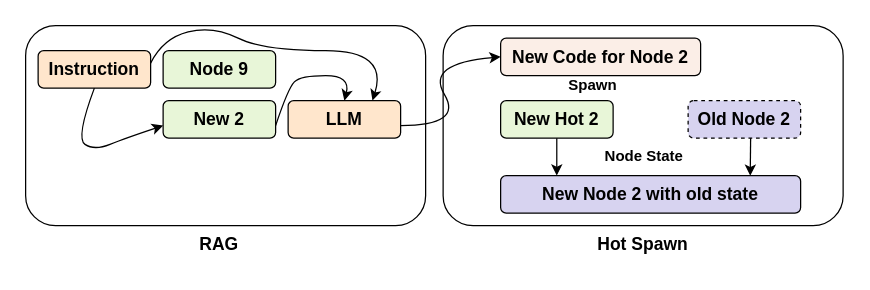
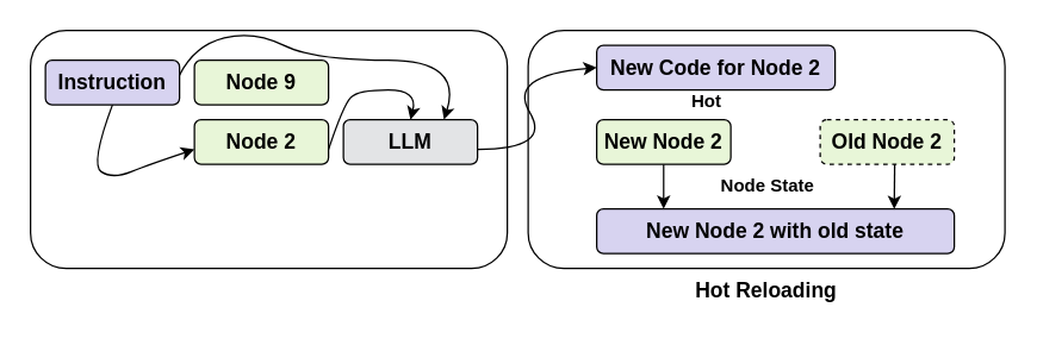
  <mxCell id="0" />
  <mxCell id="1" parent="0" />
  <mxCell id="2" value="" style="rounded=1;whiteSpace=wrap;html=1;fillColor=none;" vertex="1" parent="1"><mxGeometry x="20" y="20" width="320" height="160" as="geometry" /></mxCell>
  <mxCell id="3" value="&lt;b&gt;&lt;font style=&quot;font-size: 14px;&quot;&gt;Node 9&lt;/font&gt;&lt;/b&gt;" style="rounded=1;whiteSpace=wrap;html=1;fillColor=#E8F6D8;" vertex="1" parent="1"><mxGeometry x="130" y="40" width="90" height="30" as="geometry" /></mxCell>
- <mxCell id="4" value="&lt;b&gt;&lt;font style=&quot;font-size: 14px;&quot;&gt;New 2&lt;/font&gt;&lt;/b&gt;" style="rounded=1;whiteSpace=wrap;html=1;fillColor=#E8F6D8;" vertex="1" parent="1"><mxGeometry x="130" y="80" width="90" height="30" as="geometry" /></mxCell>
- <mxCell id="5" value="&lt;b&gt;&lt;font style=&quot;font-size: 14px;&quot;&gt;LLM&lt;/font&gt;&lt;/b&gt;" style="rounded=1;whiteSpace=wrap;html=1;fillColor=#ffe6cc;" vertex="1" parent="1"><mxGeometry x="230" y="80" width="90" height="30" as="geometry" /></mxCell>
- <mxCell id="6" value="&lt;font style=&quot;font-size: 14px;&quot;&gt;&lt;b&gt;Instruction&lt;/b&gt;&lt;/font&gt;" style="rounded=1;whiteSpace=wrap;html=1;fillColor=#ffe6cc;" vertex="1" parent="1"><mxGeometry x="30" y="40" width="90" height="30" as="geometry" /></mxCell>
+ <mxCell id="4" value="&lt;b&gt;&lt;font style=&quot;font-size: 14px;&quot;&gt;Node 2&lt;/font&gt;&lt;/b&gt;" style="rounded=1;whiteSpace=wrap;html=1;fillColor=#E8F6D8;" vertex="1" parent="1"><mxGeometry x="130" y="80" width="90" height="30" as="geometry" /></mxCell>
+ <mxCell id="5" value="&lt;b&gt;&lt;font style=&quot;font-size: 14px;&quot;&gt;LLM&lt;/font&gt;&lt;/b&gt;" style="rounded=1;whiteSpace=wrap;html=1;fillColor=#E3E4E6;" vertex="1" parent="1"><mxGeometry x="230" y="80" width="90" height="30" as="geometry" /></mxCell>
+ <mxCell id="6" value="&lt;font style=&quot;font-size: 14px;&quot;&gt;&lt;b&gt;Instruction&lt;/b&gt;&lt;/font&gt;" style="rounded=1;whiteSpace=wrap;html=1;fillColor=#D7D3F0;" vertex="1" parent="1"><mxGeometry x="30" y="40" width="90" height="30" as="geometry" /></mxCell>
  <mxCell id="7" value="" style="rounded=1;whiteSpace=wrap;html=1;fillColor=none;" vertex="1" parent="1"><mxGeometry x="354" y="20" width="320" height="160" as="geometry" /></mxCell>
- <mxCell id="8" value="&lt;b&gt;&lt;font style=&quot;font-size: 14px;&quot;&gt;New Hot 2&lt;/font&gt;&lt;/b&gt;" style="rounded=1;whiteSpace=wrap;html=1;fillColor=#E8F6D8;" vertex="1" parent="1"><mxGeometry x="400" y="80" width="90" height="30" as="geometry" /></mxCell>
- <mxCell id="9" value="&lt;b&gt;&lt;font style=&quot;font-size: 14px;&quot;&gt;Old Node 2&lt;/font&gt;&lt;/b&gt;" style="rounded=1;whiteSpace=wrap;html=1;fillColor=#d7d3f0;dashed=1;" vertex="1" parent="1"><mxGeometry x="550" y="80" width="90" height="30" as="geometry" /></mxCell>
+ <mxCell id="8" value="&lt;b&gt;&lt;font style=&quot;font-size: 14px;&quot;&gt;New Node 2&lt;/font&gt;&lt;/b&gt;" style="rounded=1;whiteSpace=wrap;html=1;fillColor=#E8F6D8;" vertex="1" parent="1"><mxGeometry x="400" y="80" width="90" height="30" as="geometry" /></mxCell>
+ <mxCell id="9" value="&lt;b&gt;&lt;font style=&quot;font-size: 14px;&quot;&gt;Old Node 2&lt;/font&gt;&lt;/b&gt;" style="rounded=1;whiteSpace=wrap;html=1;fillColor=#E8F6D8;dashed=1;" vertex="1" parent="1"><mxGeometry x="550" y="80" width="90" height="30" as="geometry" /></mxCell>
  <mxCell id="10" value="&lt;b&gt;&lt;font style=&quot;font-size: 14px;&quot;&gt;New Node 2 with old state&lt;/font&gt;&lt;/b&gt;" style="rounded=1;whiteSpace=wrap;html=1;fillColor=#d7d3f0;" vertex="1" parent="1"><mxGeometry x="400" y="140" width="240" height="30" as="geometry" /></mxCell>
- <mxCell id="11" value="&lt;b&gt;&lt;font style=&quot;font-size: 14px;&quot;&gt;New Code for Node 2&lt;/font&gt;&lt;/b&gt;" style="rounded=1;whiteSpace=wrap;html=1;fillColor=#FBEEE7;" vertex="1" parent="1"><mxGeometry x="400" y="30" width="160" height="30" as="geometry" /></mxCell>
- <mxCell id="12" value="&lt;b&gt;&lt;font style=&quot;font-size: 14px;&quot;&gt;RAG&lt;/font&gt;&lt;/b&gt;" style="text;html=1;align=center;verticalAlign=middle;whiteSpace=wrap;rounded=0;" vertex="1" parent="1"><mxGeometry x="145" y="180" width="60" height="30" as="geometry" /></mxCell>
- <mxCell id="13" value="&lt;b&gt;&lt;font style=&quot;font-size: 14px;&quot;&gt;Hot Spawn&lt;/font&gt;&lt;/b&gt;" style="text;html=1;align=center;verticalAlign=middle;whiteSpace=wrap;rounded=0;" vertex="1" parent="1"><mxGeometry x="461" y="180" width="106" height="30" as="geometry" /></mxCell>
+ <mxCell id="11" value="&lt;b&gt;&lt;font style=&quot;font-size: 14px;&quot;&gt;New Code for Node 2&lt;/font&gt;&lt;/b&gt;" style="rounded=1;whiteSpace=wrap;html=1;fillColor=#d7d3f0;" vertex="1" parent="1"><mxGeometry x="400" y="30" width="160" height="30" as="geometry" /></mxCell>
+ <mxCell id="13" value="&lt;b&gt;&lt;font style=&quot;font-size: 14px;&quot;&gt;Hot Reloading&lt;/font&gt;&lt;/b&gt;" style="text;html=1;align=center;verticalAlign=middle;whiteSpace=wrap;rounded=0;" vertex="1" parent="1"><mxGeometry x="461" y="180" width="106" height="30" as="geometry" /></mxCell>
  <mxCell id="14" value="" style="curved=1;endArrow=classic;html=1;rounded=0;entryX=0.75;entryY=0;entryDx=0;entryDy=0;" edge="1" parent="1" target="5"><mxGeometry width="50" height="50" relative="1" as="geometry"><mxPoint x="120" y="50" as="sourcePoint" /><mxPoint x="170" y="0" as="targetPoint" /><Array as="points"><mxPoint x="130" y="30" /><mxPoint x="170" y="20" /><mxPoint x="210" y="40" /><mxPoint x="310" y="40" /></Array></mxGeometry></mxCell>
  <mxCell id="15" value="" style="curved=1;endArrow=classic;html=1;rounded=0;exitX=0.5;exitY=1;exitDx=0;exitDy=0;" edge="1" parent="1" source="6"><mxGeometry width="50" height="50" relative="1" as="geometry"><mxPoint x="80" y="150" as="sourcePoint" /><mxPoint x="130" y="100" as="targetPoint" /><Array as="points"><mxPoint x="60" y="110" /><mxPoint x="75" y="120" /><mxPoint x="100" y="110" /></Array></mxGeometry></mxCell>
  <mxCell id="16" value="" style="curved=1;endArrow=classic;html=1;rounded=0;entryX=0.5;entryY=0;entryDx=0;entryDy=0;" edge="1" parent="1" target="5"><mxGeometry width="50" height="50" relative="1" as="geometry"><mxPoint x="220" y="100" as="sourcePoint" /><mxPoint x="270" y="50" as="targetPoint" /><Array as="points"><mxPoint x="230" y="70" /><mxPoint x="240" y="60" /><mxPoint x="280" y="60" /></Array></mxGeometry></mxCell>
  <mxCell id="17" value="" style="curved=1;endArrow=classic;html=1;rounded=0;entryX=0;entryY=0.5;entryDx=0;entryDy=0;" edge="1" parent="1" target="11"><mxGeometry width="50" height="50" relative="1" as="geometry"><mxPoint x="320" y="100" as="sourcePoint" /><mxPoint x="370" y="50" as="targetPoint" /><Array as="points"><mxPoint x="370" y="100" /><mxPoint x="340" y="50" /></Array></mxGeometry></mxCell>
  <mxCell id="18" value="" style="endArrow=classic;html=1;rounded=0;entryX=0.832;entryY=0.003;entryDx=0;entryDy=0;exitX=0.25;exitY=1;exitDx=0;exitDy=0;entryPerimeter=0;" edge="1" parent="1" target="10"><mxGeometry width="50" height="50" relative="1" as="geometry"><mxPoint x="600" y="110" as="sourcePoint" /><mxPoint x="600" y="130" as="targetPoint" /></mxGeometry></mxCell>
  <mxCell id="19" value="" style="endArrow=classic;html=1;rounded=0;entryX=0.832;entryY=0.003;entryDx=0;entryDy=0;exitX=0.25;exitY=1;exitDx=0;exitDy=0;entryPerimeter=0;" edge="1" parent="1"><mxGeometry width="50" height="50" relative="1" as="geometry"><mxPoint x="444.93" y="110" as="sourcePoint" /><mxPoint x="444.93" y="140" as="targetPoint" /></mxGeometry></mxCell>
- <mxCell id="20" value="&lt;font style=&quot;font-size: 12px;&quot;&gt;&lt;b&gt;Spawn&lt;/b&gt;&lt;/font&gt;" style="text;html=1;align=center;verticalAlign=middle;whiteSpace=wrap;rounded=0;" vertex="1" parent="1"><mxGeometry x="444" y="53" width="60" height="30" as="geometry" /></mxCell>
+ <mxCell id="20" value="&lt;font style=&quot;font-size: 12px;&quot;&gt;&lt;b&gt;Hot&lt;/b&gt;&lt;/font&gt;" style="text;html=1;align=center;verticalAlign=middle;whiteSpace=wrap;rounded=0;" vertex="1" parent="1"><mxGeometry x="444" y="53" width="60" height="30" as="geometry" /></mxCell>
  <mxCell id="21" value="&lt;font style=&quot;font-size: 12px;&quot;&gt;&lt;b&gt;Node State&lt;/b&gt;&lt;/font&gt;" style="text;html=1;align=center;verticalAlign=middle;whiteSpace=wrap;rounded=0;" vertex="1" parent="1"><mxGeometry x="480" y="110" width="70" height="30" as="geometry" /></mxCell>
